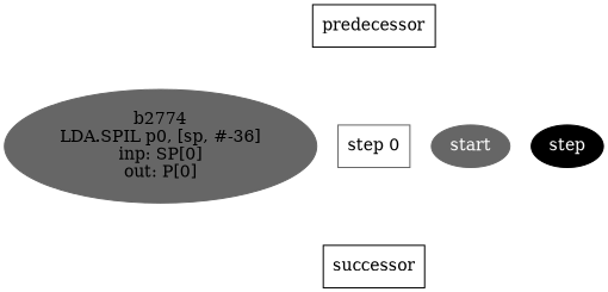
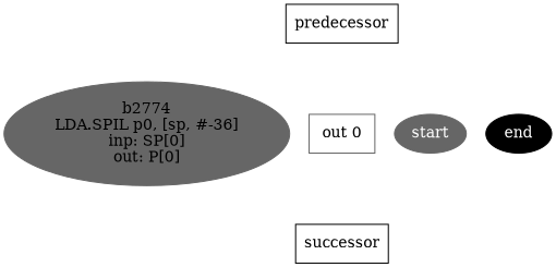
  digraph {
    node [color=gray40]
    edge [style=invis weight=9000]
    n1 [fontcolor=black label="b2774\nLDA.SPIL p0, [sp, #-36]\ninp: SP[0]\nout: P[0]" style=filled]
-   n2 [label="step 0" shape=box]
+   n2 [label="out 0" shape=box]
    n3 [fontcolor=white label=start style=filled]
-   n4 [color=black fontcolor=white label=step style=filled]
+   n4 [color=black fontcolor=white label=end style=filled]
    n5 [color=black label=successor shape=box]
    n6 [color=black label=predecessor shape=box]
    subgraph sub_1 {
      rank=same
      n1
      n2
    }
    subgraph sub_2 {
      rank=same
      n2
      n3
    }
    subgraph sub_3 {
      rank=same
      n2
      n4
    }
    n2 -> n5
    n6 -> n2
  }
